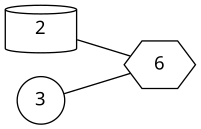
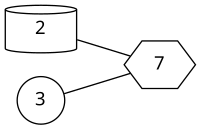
  graph {
    fontname="Noto Sans"
    rankdir=LR
    node [fontname="Noto Sans"]
    edge [color=black fontname="Noto Sans"]
    n1 [label=2 shape=cylinder]
-   n2 [label=6 shape=hexagon]
+   n2 [label=7 shape=hexagon]
    n3 [label=3 shape=circle]
    n1 -- n2
    n3 -- n2
  }
